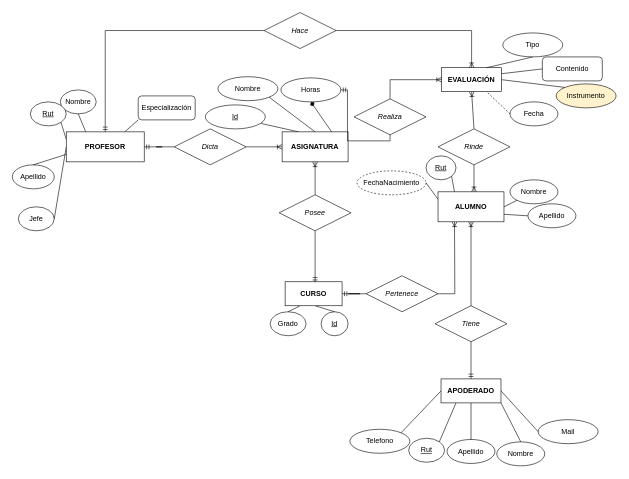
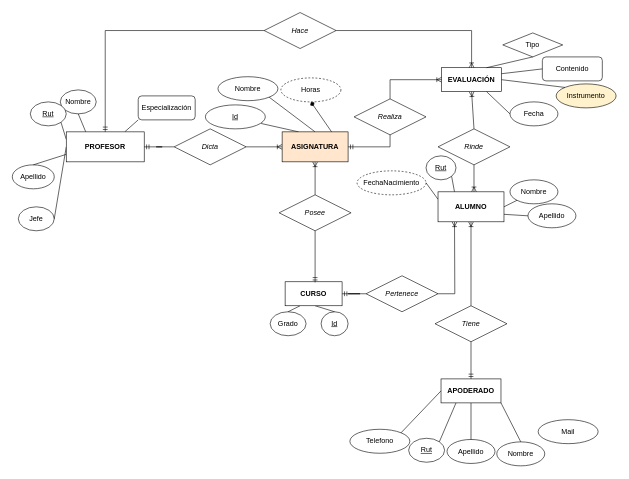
  <mxCell id="0" />
  <mxCell id="1" parent="0" />
  <mxCell id="2" value="&lt;i&gt;Dicta&lt;/i&gt;" style="shape=rhombus;perimeter=rhombusPerimeter;whiteSpace=wrap;html=1;align=center;" parent="1" vertex="1"><mxGeometry x="290" y="214" width="120" height="60" as="geometry" /></mxCell>
  <mxCell id="3" value="" style="edgeStyle=elbowEdgeStyle;fontSize=12;html=1;endArrow=ERoneToMany;rounded=0;entryX=0;entryY=0.5;entryDx=0;entryDy=0;exitX=1;exitY=0.5;exitDx=0;exitDy=0;" parent="1" source="2" edge="1" target="46"><mxGeometry width="100" height="100" relative="1" as="geometry"><mxPoint x="300" y="409" as="sourcePoint" /><mxPoint x="240" y="244" as="targetPoint" /></mxGeometry></mxCell>
  <mxCell id="4" value="&lt;i&gt;Pertenece&lt;/i&gt;" style="shape=rhombus;perimeter=rhombusPerimeter;whiteSpace=wrap;html=1;align=center;" parent="1" vertex="1"><mxGeometry x="610" y="459" width="120" height="60" as="geometry" /></mxCell>
  <mxCell id="5" value="" style="fontSize=12;html=1;endArrow=ERoneToMany;rounded=0;exitX=1;exitY=0.5;exitDx=0;exitDy=0;entryX=0.25;entryY=1;entryDx=0;entryDy=0;" parent="1" source="4" edge="1"><mxGeometry width="100" height="100" relative="1" as="geometry"><mxPoint x="350" y="499" as="sourcePoint" /><mxPoint x="757.5" y="369" as="targetPoint" /><Array as="points"><mxPoint x="758" y="489" /></Array></mxGeometry></mxCell>
  <mxCell id="6" value="&lt;i&gt;Rinde&lt;/i&gt;" style="shape=rhombus;perimeter=rhombusPerimeter;whiteSpace=wrap;html=1;align=center;" parent="1" vertex="1"><mxGeometry x="730" y="214" width="120" height="60" as="geometry" /></mxCell>
  <mxCell id="7" value="" style="fontSize=12;html=1;endArrow=ERoneToMany;rounded=0;exitX=0.5;exitY=1;exitDx=0;exitDy=0;" parent="1" source="6" edge="1"><mxGeometry width="100" height="100" relative="1" as="geometry"><mxPoint x="520" y="389" as="sourcePoint" /><mxPoint x="790" y="319" as="targetPoint" /></mxGeometry></mxCell>
  <mxCell id="8" value="&lt;u&gt;Id&lt;/u&gt;" style="ellipse;whiteSpace=wrap;html=1;align=center;" parent="1" vertex="1"><mxGeometry x="342" y="174" width="100" height="40" as="geometry" /></mxCell>
  <mxCell id="9" value="Nombre" style="ellipse;whiteSpace=wrap;html=1;align=center;" parent="1" vertex="1"><mxGeometry x="363" y="127" width="100" height="40" as="geometry" /></mxCell>
  <mxCell id="10" value="" style="endArrow=none;html=1;rounded=0;exitX=0.25;exitY=0;exitDx=0;exitDy=0;entryX=0.93;entryY=0.775;entryDx=0;entryDy=0;entryPerimeter=0;" parent="1" source="46" target="8" edge="1"><mxGeometry relative="1" as="geometry"><mxPoint x="477.04" y="217" as="sourcePoint" /><mxPoint x="630" y="79" as="targetPoint" /></mxGeometry></mxCell>
  <mxCell id="11" value="" style="endArrow=none;html=1;rounded=0;exitX=0.5;exitY=0;exitDx=0;exitDy=0;entryX=1;entryY=1;entryDx=0;entryDy=0;" parent="1" target="9" edge="1"><mxGeometry relative="1" as="geometry"><mxPoint x="525" y="219" as="sourcePoint" /><mxPoint x="770" y="169" as="targetPoint" /></mxGeometry></mxCell>
  <mxCell id="12" value="Nombre" style="ellipse;whiteSpace=wrap;html=1;align=center;" parent="1" vertex="1"><mxGeometry x="100" y="149" width="60" height="40" as="geometry" /></mxCell>
  <mxCell id="13" value="Apellido" style="ellipse;whiteSpace=wrap;html=1;align=center;" parent="1" vertex="1"><mxGeometry x="20" y="274" width="70" height="40" as="geometry" /></mxCell>
  <mxCell id="14" value="" style="endArrow=none;html=1;rounded=0;exitX=0.5;exitY=1;exitDx=0;exitDy=0;entryX=0.25;entryY=0;entryDx=0;entryDy=0;" parent="1" source="12" edge="1"><mxGeometry relative="1" as="geometry"><mxPoint x="150" y="209" as="sourcePoint" /><mxPoint x="142.5" y="219" as="targetPoint" /></mxGeometry></mxCell>
  <mxCell id="15" value="" style="endArrow=none;html=1;rounded=0;exitX=0;exitY=0.75;exitDx=0;exitDy=0;entryX=0.5;entryY=0;entryDx=0;entryDy=0;" parent="1" target="13" edge="1" source="45"><mxGeometry relative="1" as="geometry"><mxPoint x="175" y="219" as="sourcePoint" /><mxPoint x="420" y="199" as="targetPoint" /></mxGeometry></mxCell>
  <mxCell id="16" value="Grado" style="ellipse;whiteSpace=wrap;html=1;align=center;" parent="1" vertex="1"><mxGeometry x="450" y="519" width="60" height="40" as="geometry" /></mxCell>
  <mxCell id="17" value="" style="endArrow=none;html=1;rounded=0;exitX=0.5;exitY=0;exitDx=0;exitDy=0;entryX=0.25;entryY=1;entryDx=0;entryDy=0;" parent="1" source="16" edge="1"><mxGeometry relative="1" as="geometry"><mxPoint x="490" y="539" as="sourcePoint" /><mxPoint x="500" y="509" as="targetPoint" /></mxGeometry></mxCell>
  <mxCell id="18" value="&lt;u&gt;Id&lt;/u&gt;" style="ellipse;whiteSpace=wrap;html=1;align=center;" parent="1" vertex="1"><mxGeometry x="535" y="519" width="45" height="40" as="geometry" /></mxCell>
  <mxCell id="19" value="" style="endArrow=none;html=1;rounded=0;exitX=0.5;exitY=1;exitDx=0;exitDy=0;entryX=0.5;entryY=0;entryDx=0;entryDy=0;" parent="1" target="18" edge="1"><mxGeometry relative="1" as="geometry"><mxPoint x="525" y="509" as="sourcePoint" /><mxPoint x="740" y="529" as="targetPoint" /></mxGeometry></mxCell>
  <mxCell id="20" value="&lt;u&gt;Rut&lt;/u&gt;" style="ellipse;whiteSpace=wrap;html=1;align=center;" parent="1" vertex="1"><mxGeometry x="50" y="169" width="60" height="40" as="geometry" /></mxCell>
  <mxCell id="21" value="" style="endArrow=none;html=1;rounded=0;exitX=1;exitY=1;exitDx=0;exitDy=0;entryX=0;entryY=0.25;entryDx=0;entryDy=0;" parent="1" source="20" edge="1"><mxGeometry relative="1" as="geometry"><mxPoint x="220" y="299" as="sourcePoint" /><mxPoint x="110" y="231.5" as="targetPoint" /></mxGeometry></mxCell>
  <mxCell id="22" value="Nombre" style="ellipse;whiteSpace=wrap;html=1;align=center;" parent="1" vertex="1"><mxGeometry x="850" y="299" width="80" height="40" as="geometry" /></mxCell>
  <mxCell id="23" value="Apellido" style="ellipse;whiteSpace=wrap;html=1;align=center;" parent="1" vertex="1"><mxGeometry x="880" y="339" width="80" height="40" as="geometry" /></mxCell>
  <mxCell id="24" value="&lt;u&gt;Rut&lt;/u&gt;" style="ellipse;whiteSpace=wrap;html=1;align=center;" parent="1" vertex="1"><mxGeometry x="710" y="259" width="50" height="40" as="geometry" /></mxCell>
  <mxCell id="25" value="" style="endArrow=none;html=1;rounded=0;exitX=1;exitY=0.5;exitDx=0;exitDy=0;entryX=0;entryY=1;entryDx=0;entryDy=0;" parent="1" target="22" edge="1"><mxGeometry relative="1" as="geometry"><mxPoint x="840" y="344" as="sourcePoint" /><mxPoint x="970" y="249" as="targetPoint" /></mxGeometry></mxCell>
  <mxCell id="26" value="" style="endArrow=none;html=1;rounded=0;exitX=1;exitY=0.75;exitDx=0;exitDy=0;entryX=0;entryY=0.5;entryDx=0;entryDy=0;" parent="1" target="23" edge="1"><mxGeometry relative="1" as="geometry"><mxPoint x="840" y="356.5" as="sourcePoint" /><mxPoint x="1070" y="299" as="targetPoint" /></mxGeometry></mxCell>
  <mxCell id="27" value="" style="endArrow=none;html=1;rounded=0;exitX=1;exitY=1;exitDx=0;exitDy=0;entryX=0.25;entryY=0;entryDx=0;entryDy=0;" parent="1" source="24" edge="1"><mxGeometry relative="1" as="geometry"><mxPoint x="570" y="399" as="sourcePoint" /><mxPoint x="757.5" y="319" as="targetPoint" /></mxGeometry></mxCell>
  <mxCell id="28" value="Especialización" style="whiteSpace=wrap;html=1;align=center;rounded=1;" parent="1" vertex="1"><mxGeometry x="230" y="159" width="95" height="40" as="geometry" /></mxCell>
  <mxCell id="29" value="" style="endArrow=none;html=1;rounded=0;entryX=0;entryY=1;entryDx=0;entryDy=0;exitX=0.75;exitY=0;exitDx=0;exitDy=0;" parent="1" target="28" edge="1"><mxGeometry width="50" height="50" relative="1" as="geometry"><mxPoint x="207.5" y="219" as="sourcePoint" /><mxPoint x="500" y="259" as="targetPoint" /></mxGeometry></mxCell>
  <mxCell id="30" value="FechaNacimiento" style="ellipse;whiteSpace=wrap;html=1;align=center;dashed=1;" parent="1" vertex="1"><mxGeometry x="595" y="284" width="115" height="40" as="geometry" /></mxCell>
  <mxCell id="31" value="" style="endArrow=none;html=1;rounded=0;exitX=0;exitY=0.25;exitDx=0;exitDy=0;entryX=1;entryY=0.5;entryDx=0;entryDy=0;" parent="1" target="30" edge="1"><mxGeometry width="50" height="50" relative="1" as="geometry"><mxPoint x="730" y="331.5" as="sourcePoint" /><mxPoint x="690" y="349" as="targetPoint" /></mxGeometry></mxCell>
  <mxCell id="32" value="" style="fontSize=12;html=1;endArrow=ERmandOne;rounded=0;exitX=0.5;exitY=1;exitDx=0;exitDy=0;entryX=0.5;entryY=0;entryDx=0;entryDy=0;" parent="1" source="33" target="54" edge="1"><mxGeometry width="100" height="100" relative="1" as="geometry"><mxPoint x="840" y="519" as="sourcePoint" /><mxPoint x="784.6" y="659.72" as="targetPoint" /><Array as="points" /></mxGeometry></mxCell>
  <mxCell id="33" value="&lt;i&gt;Tiene&lt;/i&gt;" style="shape=rhombus;perimeter=rhombusPerimeter;whiteSpace=wrap;html=1;align=center;" parent="1" vertex="1"><mxGeometry x="725" y="509" width="120" height="60" as="geometry" /></mxCell>
  <mxCell id="34" value="" style="fontSize=12;html=1;endArrow=ERoneToMany;rounded=0;entryX=0.5;entryY=1;entryDx=0;entryDy=0;" parent="1" edge="1"><mxGeometry width="100" height="100" relative="1" as="geometry"><mxPoint x="785" y="509" as="sourcePoint" /><mxPoint x="785" y="369" as="targetPoint" /><Array as="points" /></mxGeometry></mxCell>
  <mxCell id="35" value="&lt;u&gt;Rut&lt;/u&gt;" style="ellipse;whiteSpace=wrap;html=1;align=center;" parent="1" vertex="1"><mxGeometry x="681" y="730" width="60" height="40" as="geometry" /></mxCell>
  <mxCell id="36" value="Nombre" style="ellipse;whiteSpace=wrap;html=1;align=center;" parent="1" vertex="1"><mxGeometry x="828" y="736" width="80" height="40" as="geometry" /></mxCell>
  <mxCell id="37" value="Apellido" style="ellipse;whiteSpace=wrap;html=1;align=center;" parent="1" vertex="1"><mxGeometry x="745" y="732" width="80" height="40" as="geometry" /></mxCell>
  <mxCell id="38" value="" style="endArrow=none;html=1;rounded=0;entryX=0.5;entryY=1;entryDx=0;entryDy=0;exitX=0.5;exitY=0;exitDx=0;exitDy=0;" parent="1" source="37" target="54" edge="1"><mxGeometry width="50" height="50" relative="1" as="geometry"><mxPoint x="510" y="759" as="sourcePoint" /><mxPoint x="775" y="699" as="targetPoint" /></mxGeometry></mxCell>
  <mxCell id="39" value="" style="endArrow=none;html=1;rounded=0;entryX=0.5;entryY=0;entryDx=0;entryDy=0;exitX=1;exitY=1;exitDx=0;exitDy=0;" parent="1" source="54" target="36" edge="1"><mxGeometry width="50" height="50" relative="1" as="geometry"><mxPoint x="825" y="699" as="sourcePoint" /><mxPoint x="560" y="709" as="targetPoint" /></mxGeometry></mxCell>
  <mxCell id="40" value="" style="endArrow=none;html=1;rounded=0;entryX=1;entryY=0;entryDx=0;entryDy=0;exitX=0.25;exitY=1;exitDx=0;exitDy=0;" parent="1" source="54" target="35" edge="1"><mxGeometry width="50" height="50" relative="1" as="geometry"><mxPoint x="750" y="669" as="sourcePoint" /><mxPoint x="560" y="709" as="targetPoint" /></mxGeometry></mxCell>
  <mxCell id="41" value="&lt;i&gt;Posee&lt;/i&gt;" style="shape=rhombus;perimeter=rhombusPerimeter;whiteSpace=wrap;html=1;align=center;" parent="1" vertex="1"><mxGeometry x="465" y="324" width="120" height="60" as="geometry" /></mxCell>
  <mxCell id="42" value="" style="fontSize=12;html=1;endArrow=ERoneToMany;rounded=0;exitX=0.5;exitY=0;exitDx=0;exitDy=0;entryX=0.5;entryY=1;entryDx=0;entryDy=0;" parent="1" source="41" edge="1"><mxGeometry width="100" height="100" relative="1" as="geometry"><mxPoint x="600" y="449" as="sourcePoint" /><mxPoint x="525" y="269" as="targetPoint" /></mxGeometry></mxCell>
  <mxCell id="43" value="Jefe" style="ellipse;whiteSpace=wrap;html=1;align=center;" parent="1" vertex="1"><mxGeometry x="30" y="344" width="60" height="40" as="geometry" /></mxCell>
  <mxCell id="44" value="" style="endArrow=none;html=1;rounded=0;entryX=0;entryY=0.5;entryDx=0;entryDy=0;exitX=1;exitY=0.5;exitDx=0;exitDy=0;" parent="1" source="43" edge="1"><mxGeometry width="50" height="50" relative="1" as="geometry"><mxPoint x="217.5" y="229" as="sourcePoint" /><mxPoint x="110" y="244" as="targetPoint" /></mxGeometry></mxCell>
  <mxCell id="45" value="&lt;b&gt;PROFESOR&lt;/b&gt;" style="whiteSpace=wrap;html=1;align=center;" parent="1" vertex="1"><mxGeometry x="110" y="219" width="130" height="50" as="geometry" /></mxCell>
- <mxCell id="46" value="&lt;b&gt;ASIGNATURA&lt;/b&gt;" style="whiteSpace=wrap;html=1;align=center;" parent="1" vertex="1"><mxGeometry x="470" y="219" width="110" height="50" as="geometry" /></mxCell>
+ <mxCell id="46" value="&lt;b&gt;ASIGNATURA&lt;/b&gt;" style="whiteSpace=wrap;html=1;align=center;fillColor=#ffe6cc;" parent="1" vertex="1"><mxGeometry x="470" y="219" width="110" height="50" as="geometry" /></mxCell>
  <mxCell id="47" value="&lt;b&gt;CURSO&lt;/b&gt;" style="whiteSpace=wrap;html=1;align=center;" parent="1" vertex="1"><mxGeometry x="475" y="469" width="95" height="40" as="geometry" /></mxCell>
  <mxCell id="48" value="&lt;b&gt;ALUMNO&lt;/b&gt;" style="whiteSpace=wrap;html=1;align=center;" parent="1" vertex="1"><mxGeometry x="730" y="319" width="110" height="50" as="geometry" /></mxCell>
  <mxCell id="49" value="&lt;b&gt;EVALUACIÓN&lt;/b&gt;" style="whiteSpace=wrap;html=1;align=center;" parent="1" vertex="1"><mxGeometry x="736" y="112" width="100" height="40" as="geometry" /></mxCell>
  <mxCell id="50" value="Fecha" style="ellipse;whiteSpace=wrap;html=1;align=center;" parent="1" vertex="1"><mxGeometry x="850" y="169" width="80" height="40" as="geometry" /></mxCell>
- <mxCell id="51" value="" style="endArrow=none;html=1;rounded=0;entryX=0.75;entryY=1;entryDx=0;entryDy=0;exitX=0;exitY=0.5;exitDx=0;exitDy=0;dashed=1;" parent="1" source="50" target="49" edge="1"><mxGeometry relative="1" as="geometry"><mxPoint x="932" y="161" as="sourcePoint" /><mxPoint x="1110" y="639" as="targetPoint" /><Array as="points" /></mxGeometry></mxCell>
- <mxCell id="52" value="Horas" style="ellipse;whiteSpace=wrap;html=1;align=center;" parent="1" vertex="1"><mxGeometry x="468" y="129" width="100" height="40" as="geometry" /></mxCell>
+ <mxCell id="51" value="" style="endArrow=none;html=1;rounded=0;entryX=0.75;entryY=1;entryDx=0;entryDy=0;exitX=0;exitY=0.5;exitDx=0;exitDy=0;" parent="1" source="50" target="49" edge="1"><mxGeometry relative="1" as="geometry"><mxPoint x="932" y="161" as="sourcePoint" /><mxPoint x="1110" y="639" as="targetPoint" /><Array as="points" /></mxGeometry></mxCell>
+ <mxCell id="52" value="Horas" style="ellipse;whiteSpace=wrap;html=1;align=center;dashed=1;" parent="1" vertex="1"><mxGeometry x="468" y="129" width="100" height="40" as="geometry" /></mxCell>
  <mxCell id="53" value="" style="endArrow=diamond;html=1;rounded=0;entryX=0.5;entryY=1;entryDx=0;entryDy=0;exitX=0.75;exitY=0;exitDx=0;exitDy=0;" parent="1" source="46" target="52" edge="1"><mxGeometry relative="1" as="geometry"><mxPoint x="593" y="210" as="sourcePoint" /><mxPoint x="753" y="210" as="targetPoint" /></mxGeometry></mxCell>
  <mxCell id="54" value="&lt;b&gt;APODERADO&lt;/b&gt;" style="whiteSpace=wrap;html=1;align=center;" parent="1" vertex="1"><mxGeometry x="735" y="631" width="100" height="40" as="geometry" /></mxCell>
  <mxCell id="55" value="Mail" style="ellipse;whiteSpace=wrap;html=1;align=center;" parent="1" vertex="1"><mxGeometry x="897" y="699" width="100" height="40" as="geometry" /></mxCell>
  <mxCell id="56" value="Telefono" style="ellipse;whiteSpace=wrap;html=1;align=center;" parent="1" vertex="1"><mxGeometry x="583" y="715" width="100" height="40" as="geometry" /></mxCell>
- <mxCell id="57" value="" style="endArrow=none;html=1;rounded=0;entryX=0;entryY=0.5;entryDx=0;entryDy=0;exitX=1;exitY=0.5;exitDx=0;exitDy=0;" parent="1" source="54" target="55" edge="1"><mxGeometry relative="1" as="geometry"><mxPoint x="655" y="409" as="sourcePoint" /><mxPoint x="815" y="409" as="targetPoint" /></mxGeometry></mxCell>
  <mxCell id="58" value="" style="endArrow=none;html=1;rounded=0;entryX=1;entryY=0;entryDx=0;entryDy=0;exitX=0;exitY=0.5;exitDx=0;exitDy=0;" parent="1" source="54" target="56" edge="1"><mxGeometry relative="1" as="geometry"><mxPoint x="725" y="640.5" as="sourcePoint" /><mxPoint x="885" y="640.5" as="targetPoint" /></mxGeometry></mxCell>
  <mxCell id="59" value="" style="edgeStyle=entityRelationEdgeStyle;fontSize=12;html=1;endArrow=ERmandOne;rounded=0;exitX=0;exitY=0.5;exitDx=0;exitDy=0;entryX=1;entryY=0.5;entryDx=0;entryDy=0;" parent="1" source="4" target="47" edge="1"><mxGeometry width="100" height="100" relative="1" as="geometry"><mxPoint x="685" y="459" as="sourcePoint" /><mxPoint x="785" y="359" as="targetPoint" /></mxGeometry></mxCell>
  <mxCell id="60" value="" style="fontSize=12;html=1;endArrow=ERoneToMany;rounded=0;exitX=0.5;exitY=0;exitDx=0;exitDy=0;entryX=0.5;entryY=1;entryDx=0;entryDy=0;" parent="1" source="6" target="49" edge="1"><mxGeometry width="100" height="100" relative="1" as="geometry"><mxPoint x="685" y="459" as="sourcePoint" /><mxPoint x="785" y="359" as="targetPoint" /></mxGeometry></mxCell>
  <mxCell id="61" value="Contenido" style="whiteSpace=wrap;html=1;align=center;rounded=1;" parent="1" vertex="1"><mxGeometry x="904" y="94" width="100" height="40" as="geometry" /></mxCell>
- <mxCell id="62" value="Tipo" style="ellipse;whiteSpace=wrap;html=1;align=center;" parent="1" vertex="1"><mxGeometry x="838" y="54" width="100" height="40" as="geometry" /></mxCell>
+ <mxCell id="62" value="Tipo" style="rhombus;whiteSpace=wrap;html=1;align=center;" parent="1" vertex="1"><mxGeometry x="838" y="54" width="100" height="40" as="geometry" /></mxCell>
  <mxCell id="63" value="Instrumento" style="ellipse;whiteSpace=wrap;html=1;align=center;fillColor=#fff2cc;" parent="1" vertex="1"><mxGeometry x="927" y="139" width="100" height="40" as="geometry" /></mxCell>
  <mxCell id="64" value="" style="endArrow=none;html=1;rounded=0;entryX=0.5;entryY=1;entryDx=0;entryDy=0;exitX=0.75;exitY=0;exitDx=0;exitDy=0;" parent="1" source="49" target="62" edge="1"><mxGeometry relative="1" as="geometry"><mxPoint x="655" y="409" as="sourcePoint" /><mxPoint x="815" y="409" as="targetPoint" /></mxGeometry></mxCell>
  <mxCell id="65" value="" style="endArrow=none;html=1;rounded=0;entryX=0;entryY=0;entryDx=0;entryDy=0;exitX=1;exitY=0.5;exitDx=0;exitDy=0;" parent="1" source="49" target="63" edge="1"><mxGeometry relative="1" as="geometry"><mxPoint x="655" y="409" as="sourcePoint" /><mxPoint x="815" y="409" as="targetPoint" /></mxGeometry></mxCell>
  <mxCell id="66" value="" style="endArrow=none;html=1;rounded=0;entryX=0;entryY=0.5;entryDx=0;entryDy=0;exitX=1;exitY=0.25;exitDx=0;exitDy=0;" parent="1" source="49" target="61" edge="1"><mxGeometry relative="1" as="geometry"><mxPoint x="655" y="409" as="sourcePoint" /><mxPoint x="815" y="409" as="targetPoint" /></mxGeometry></mxCell>
  <mxCell id="67" value="&lt;i&gt;Realiza&lt;/i&gt;" style="shape=rhombus;perimeter=rhombusPerimeter;whiteSpace=wrap;html=1;align=center;" parent="1" vertex="1"><mxGeometry x="590" y="164" width="120" height="60" as="geometry" /></mxCell>
  <mxCell id="68" value="" style="edgeStyle=orthogonalEdgeStyle;fontSize=12;html=1;endArrow=ERoneToMany;rounded=0;exitX=0.5;exitY=0;exitDx=0;exitDy=0;entryX=0;entryY=0.5;entryDx=0;entryDy=0;" parent="1" source="67" target="49" edge="1"><mxGeometry width="100" height="100" relative="1" as="geometry"><mxPoint x="685" y="459" as="sourcePoint" /><mxPoint x="785" y="359" as="targetPoint" /></mxGeometry></mxCell>
  <mxCell id="69" value="" style="edgeStyle=entityRelationEdgeStyle;fontSize=12;html=1;endArrow=ERmandOne;rounded=0;exitX=0;exitY=0.5;exitDx=0;exitDy=0;entryX=1;entryY=0.5;entryDx=0;entryDy=0;" parent="1" source="2" target="45" edge="1"><mxGeometry width="100" height="100" relative="1" as="geometry"><mxPoint x="685" y="459" as="sourcePoint" /><mxPoint x="278" y="299" as="targetPoint" /></mxGeometry></mxCell>
- <mxCell id="70" value="" style="edgeStyle=orthogonalEdgeStyle;fontSize=12;html=1;endArrow=ERmandOne;rounded=0;exitX=0.5;exitY=1;exitDx=0;exitDy=0;" edge="1" parent="1" source="67" target="52"><mxGeometry width="100" height="100" relative="1" as="geometry"><mxPoint x="440" y="397" as="sourcePoint" /><mxPoint x="540" y="297" as="targetPoint" /></mxGeometry></mxCell>
+ <mxCell id="70" value="" style="edgeStyle=orthogonalEdgeStyle;fontSize=12;html=1;endArrow=ERmandOne;rounded=0;exitX=0.5;exitY=1;exitDx=0;exitDy=0;entryX=1;entryY=0.5;entryDx=0;entryDy=0;" edge="1" parent="1" source="67" target="46"><mxGeometry width="100" height="100" relative="1" as="geometry"><mxPoint x="440" y="397" as="sourcePoint" /><mxPoint x="540" y="297" as="targetPoint" /></mxGeometry></mxCell>
  <mxCell id="71" value="&lt;i&gt;Hace&lt;/i&gt;" style="shape=rhombus;perimeter=rhombusPerimeter;whiteSpace=wrap;html=1;align=center;" vertex="1" parent="1"><mxGeometry x="440" y="20" width="120" height="60" as="geometry" /></mxCell>
  <mxCell id="72" value="" style="fontSize=12;html=1;endArrow=ERmandOne;rounded=0;exitX=0.5;exitY=1;exitDx=0;exitDy=0;" edge="1" parent="1" source="41"><mxGeometry width="100" height="100" relative="1" as="geometry"><mxPoint x="246" y="459" as="sourcePoint" /><mxPoint x="525" y="470" as="targetPoint" /></mxGeometry></mxCell>
  <mxCell id="73" value="" style="edgeStyle=orthogonalEdgeStyle;fontSize=12;html=1;endArrow=ERmandOne;rounded=0;entryX=0.5;entryY=0;entryDx=0;entryDy=0;exitX=0;exitY=0.5;exitDx=0;exitDy=0;" edge="1" parent="1" source="71" target="45"><mxGeometry width="100" height="100" relative="1" as="geometry"><mxPoint x="217" y="104" as="sourcePoint" /><mxPoint x="317" y="4" as="targetPoint" /></mxGeometry></mxCell>
  <mxCell id="74" value="" style="edgeStyle=orthogonalEdgeStyle;fontSize=12;html=1;endArrow=ERoneToMany;rounded=0;entryX=0.5;entryY=0;entryDx=0;entryDy=0;exitX=1;exitY=0.5;exitDx=0;exitDy=0;" edge="1" parent="1" source="71" target="49"><mxGeometry width="100" height="100" relative="1" as="geometry"><mxPoint x="497" y="353" as="sourcePoint" /><mxPoint x="597" y="253" as="targetPoint" /></mxGeometry></mxCell>
